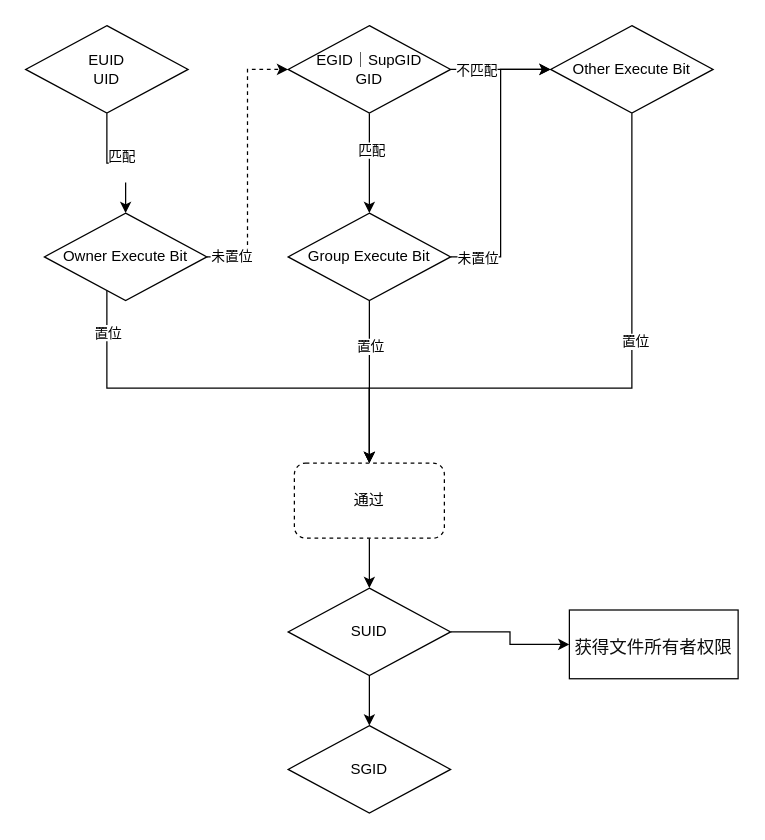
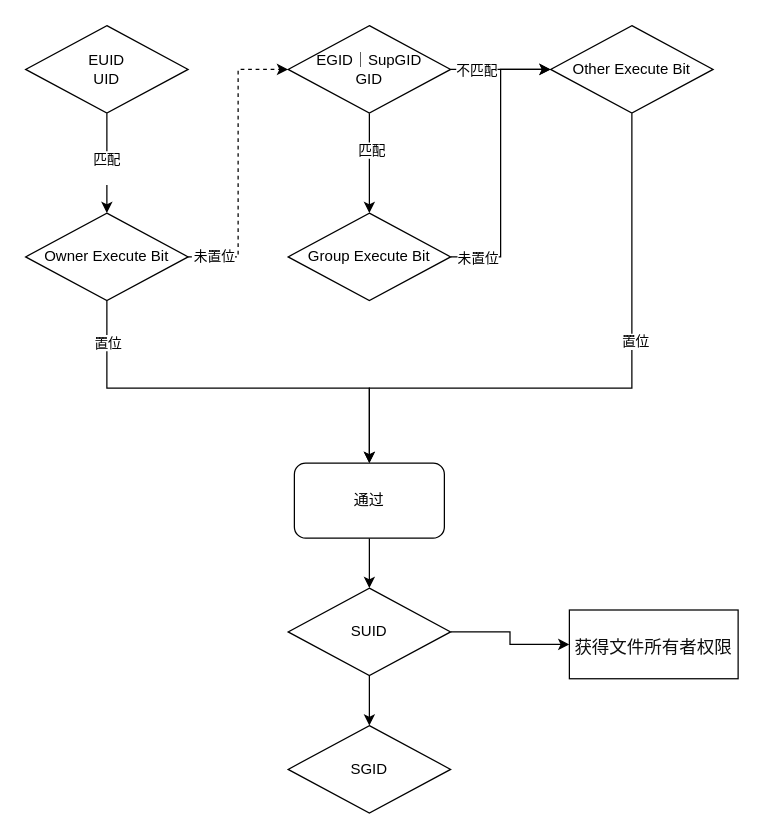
  <mxCell id="0" />
  <mxCell id="1" parent="0" />
  <mxCell id="2" value="" style="edgeStyle=orthogonalEdgeStyle;rounded=0;orthogonalLoop=1;jettySize=auto;html=1;" edge="1" parent="1" source="4" target="9"><mxGeometry relative="1" as="geometry" /></mxCell>
  <mxCell id="3" value="匹配&lt;div&gt;&lt;br&gt;&lt;/div&gt;" style="edgeLabel;html=1;align=center;verticalAlign=middle;resizable=0;points=[];" vertex="1" connectable="0" parent="2"><mxGeometry x="0.075" y="-1" relative="1" as="geometry"><mxPoint as="offset" /></mxGeometry></mxCell>
  <mxCell id="4" value="EUID&lt;br&gt;UID" style="rhombus;whiteSpace=wrap;html=1;" vertex="1" parent="1"><mxGeometry x="20" y="20" width="130" height="70" as="geometry" /></mxCell>
  <mxCell id="5" style="edgeStyle=orthogonalEdgeStyle;rounded=0;orthogonalLoop=1;jettySize=auto;html=1;entryX=0;entryY=0.5;entryDx=0;entryDy=0;dashed=1;" edge="1" parent="1" source="9" target="14"><mxGeometry relative="1" as="geometry" /></mxCell>
  <mxCell id="6" value="未置位" style="edgeLabel;html=1;align=center;verticalAlign=middle;resizable=0;points=[];" vertex="1" connectable="0" parent="5"><mxGeometry x="-0.848" y="1" relative="1" as="geometry"><mxPoint x="3" as="offset" /></mxGeometry></mxCell>
  <mxCell id="7" value="" style="edgeStyle=orthogonalEdgeStyle;rounded=0;orthogonalLoop=1;jettySize=auto;html=1;entryX=0.5;entryY=0;entryDx=0;entryDy=0;" edge="1" parent="1" source="9" target="24"><mxGeometry relative="1" as="geometry"><Array as="points"><mxPoint x="85" y="310" /><mxPoint x="295" y="310" /></Array></mxGeometry></mxCell>
  <mxCell id="8" value="置位" style="edgeLabel;html=1;align=center;verticalAlign=middle;resizable=0;points=[];" vertex="1" connectable="0" parent="7"><mxGeometry x="-0.805" relative="1" as="geometry"><mxPoint as="offset" /></mxGeometry></mxCell>
- <mxCell id="9" value="Owner Execute Bit" style="rhombus;whiteSpace=wrap;html=1;" vertex="1" parent="1"><mxGeometry x="35" y="170" width="130" height="70" as="geometry" /></mxCell>
+ <mxCell id="9" value="Owner Execute Bit" style="rhombus;whiteSpace=wrap;html=1;" vertex="1" parent="1"><mxGeometry x="20" y="170" width="130" height="70" as="geometry" /></mxCell>
  <mxCell id="10" value="" style="edgeStyle=orthogonalEdgeStyle;rounded=0;orthogonalLoop=1;jettySize=auto;html=1;" edge="1" parent="1" source="14" target="19"><mxGeometry relative="1" as="geometry" /></mxCell>
  <mxCell id="11" value="匹配" style="edgeLabel;html=1;align=center;verticalAlign=middle;resizable=0;points=[];" vertex="1" connectable="0" parent="10"><mxGeometry x="-0.275" y="1" relative="1" as="geometry"><mxPoint as="offset" /></mxGeometry></mxCell>
  <mxCell id="12" value="" style="edgeStyle=orthogonalEdgeStyle;rounded=0;orthogonalLoop=1;jettySize=auto;html=1;" edge="1" parent="1" source="14" target="22"><mxGeometry relative="1" as="geometry" /></mxCell>
  <mxCell id="13" value="不匹配" style="edgeLabel;html=1;align=center;verticalAlign=middle;resizable=0;points=[];" vertex="1" connectable="0" parent="12"><mxGeometry x="-0.815" relative="1" as="geometry"><mxPoint x="13" as="offset" /></mxGeometry></mxCell>
  <mxCell id="14" value="EGID｜Sup&lt;span style=&quot;background-color: initial;&quot;&gt;GID&lt;/span&gt;&lt;div&gt;GID&lt;/div&gt;" style="rhombus;whiteSpace=wrap;html=1;" vertex="1" parent="1"><mxGeometry x="230" y="20" width="130" height="70" as="geometry" /></mxCell>
- <mxCell id="15" style="edgeStyle=orthogonalEdgeStyle;rounded=0;orthogonalLoop=1;jettySize=auto;html=1;entryX=0.5;entryY=0;entryDx=0;entryDy=0;" edge="1" parent="1" source="19" target="24"><mxGeometry relative="1" as="geometry" /></mxCell>
- <mxCell id="16" value="置位" style="edgeLabel;html=1;align=center;verticalAlign=middle;resizable=0;points=[];" vertex="1" connectable="0" parent="15"><mxGeometry x="-0.452" relative="1" as="geometry"><mxPoint as="offset" /></mxGeometry></mxCell>
  <mxCell id="17" style="edgeStyle=orthogonalEdgeStyle;rounded=0;orthogonalLoop=1;jettySize=auto;html=1;entryX=0;entryY=0.5;entryDx=0;entryDy=0;" edge="1" parent="1" source="19" target="22"><mxGeometry relative="1" as="geometry" /></mxCell>
  <mxCell id="18" value="未置位" style="edgeLabel;html=1;align=center;verticalAlign=middle;resizable=0;points=[];" vertex="1" connectable="0" parent="17"><mxGeometry x="-0.768" y="-3" relative="1" as="geometry"><mxPoint x="-6" y="-3" as="offset" /></mxGeometry></mxCell>
  <mxCell id="19" value="Group Execute Bit" style="rhombus;whiteSpace=wrap;html=1;" vertex="1" parent="1"><mxGeometry x="230" y="170" width="130" height="70" as="geometry" /></mxCell>
  <mxCell id="20" style="edgeStyle=orthogonalEdgeStyle;rounded=0;orthogonalLoop=1;jettySize=auto;html=1;exitX=0.5;exitY=1;exitDx=0;exitDy=0;entryX=0.5;entryY=0;entryDx=0;entryDy=0;" edge="1" parent="1" source="22" target="24"><mxGeometry relative="1" as="geometry"><Array as="points"><mxPoint x="505" y="310" /><mxPoint x="295" y="310" /></Array></mxGeometry></mxCell>
  <mxCell id="21" value="置位" style="edgeLabel;html=1;align=center;verticalAlign=middle;resizable=0;points=[];" vertex="1" connectable="0" parent="20"><mxGeometry x="-0.259" y="2" relative="1" as="geometry"><mxPoint as="offset" /></mxGeometry></mxCell>
  <mxCell id="22" value="Other Execute Bit" style="rhombus;whiteSpace=wrap;html=1;" vertex="1" parent="1"><mxGeometry x="440" y="20" width="130" height="70" as="geometry" /></mxCell>
  <mxCell id="23" style="edgeStyle=orthogonalEdgeStyle;rounded=0;orthogonalLoop=1;jettySize=auto;html=1;entryX=0.5;entryY=0;entryDx=0;entryDy=0;" edge="1" parent="1" source="24" target="27"><mxGeometry relative="1" as="geometry" /></mxCell>
- <mxCell id="24" value="通过" style="rounded=1;whiteSpace=wrap;html=1;dashed=1;" vertex="1" parent="1"><mxGeometry x="235" y="370" width="120" height="60" as="geometry" /></mxCell>
+ <mxCell id="24" value="通过" style="rounded=1;whiteSpace=wrap;html=1;" vertex="1" parent="1"><mxGeometry x="235" y="370" width="120" height="60" as="geometry" /></mxCell>
  <mxCell id="25" style="edgeStyle=orthogonalEdgeStyle;rounded=0;orthogonalLoop=1;jettySize=auto;html=1;entryX=0.5;entryY=0;entryDx=0;entryDy=0;" edge="1" parent="1" source="27" target="28"><mxGeometry relative="1" as="geometry" /></mxCell>
  <mxCell id="26" value="" style="edgeStyle=orthogonalEdgeStyle;rounded=0;orthogonalLoop=1;jettySize=auto;html=1;" edge="1" parent="1" source="27" target="29"><mxGeometry relative="1" as="geometry" /></mxCell>
  <mxCell id="27" value="SUID" style="rhombus;whiteSpace=wrap;html=1;" vertex="1" parent="1"><mxGeometry x="230" y="470" width="130" height="70" as="geometry" /></mxCell>
  <mxCell id="28" value="SGID" style="rhombus;whiteSpace=wrap;html=1;" vertex="1" parent="1"><mxGeometry x="230" y="580" width="130" height="70" as="geometry" /></mxCell>
  <mxCell id="29" value="&lt;p style=&quot;margin: 0px 0px 0px 13px; text-indent: -13px; font-variant-numeric: normal; font-variant-east-asian: normal; font-variant-alternates: normal; font-kerning: auto; font-optical-sizing: auto; font-feature-settings: normal; font-variation-settings: normal; font-variant-position: normal; font-stretch: normal; font-size: 14px; line-height: normal; font-family: &amp;quot;.SF NS&amp;quot;; color: rgb(14, 14, 14); text-align: start;&quot; class=&quot;p1&quot;&gt;获得文件所有者权限&lt;/p&gt;" style="whiteSpace=wrap;html=1;" vertex="1" parent="1"><mxGeometry x="455" y="487.5" width="135" height="55" as="geometry" /></mxCell>
